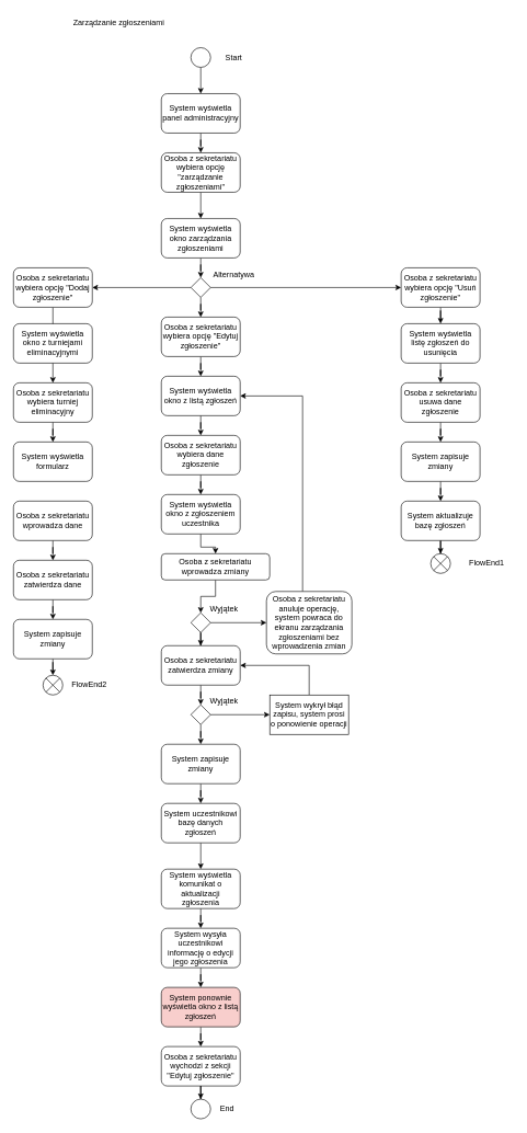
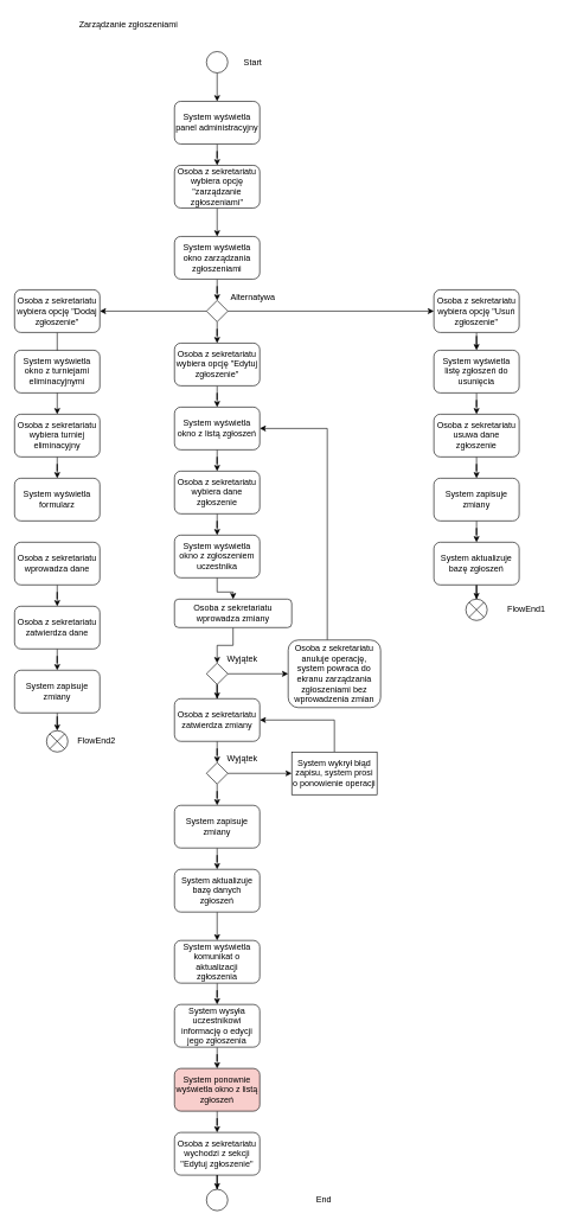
  <mxCell id="0" />
  <mxCell id="1" parent="0" />
  <mxCell id="2" value="Zarządzanie zgłoszeniami" style="text;html=1;align=center;verticalAlign=middle;resizable=0;points=[];autosize=1;strokeColor=none;fillColor=none;" vertex="1" parent="1"><mxGeometry y="20" width="160" height="30" as="geometry" x="100" /></mxCell>
  <mxCell id="3" value="" style="edgeStyle=orthogonalEdgeStyle;rounded=0;orthogonalLoop=1;jettySize=auto;html=1;" edge="1" parent="1" source="4" target="7"><mxGeometry relative="1" as="geometry" /></mxCell>
  <mxCell id="4" value="" style="ellipse;whiteSpace=wrap;html=1;aspect=fixed;" vertex="1" parent="1"><mxGeometry x="290" y="72" width="30" height="30" as="geometry" /></mxCell>
  <mxCell id="5" value="Start" style="text;html=1;align=center;verticalAlign=middle;resizable=0;points=[];autosize=1;strokeColor=none;fillColor=none;" vertex="1" parent="1"><mxGeometry x="330" y="72" width="50" height="30" as="geometry" /></mxCell>
  <mxCell id="6" value="" style="edgeStyle=orthogonalEdgeStyle;rounded=0;orthogonalLoop=1;jettySize=auto;html=1;" edge="1" parent="1" source="7" target="9"><mxGeometry relative="1" as="geometry" /></mxCell>
  <mxCell id="7" value="System wyświetla panel administracyjny" style="rounded=1;whiteSpace=wrap;html=1;" vertex="1" parent="1"><mxGeometry x="245" y="142" width="120" height="60" as="geometry" /></mxCell>
  <mxCell id="8" value="" style="edgeStyle=orthogonalEdgeStyle;rounded=0;orthogonalLoop=1;jettySize=auto;html=1;" edge="1" parent="1" source="9" target="15"><mxGeometry relative="1" as="geometry" /></mxCell>
  <mxCell id="9" value="Osoba z sekretariatu wybiera opcję &quot;zarządzanie zgłoszeniami&quot;" style="rounded=1;whiteSpace=wrap;html=1;" vertex="1" parent="1"><mxGeometry x="245" y="232" width="120" height="60" as="geometry" /></mxCell>
  <mxCell id="10" value="" style="edgeStyle=orthogonalEdgeStyle;rounded=0;orthogonalLoop=1;jettySize=auto;html=1;" edge="1" parent="1" source="11" target="22"><mxGeometry relative="1" as="geometry" /></mxCell>
  <mxCell id="11" value="System wyświetla okno z listą zgłoszeń" style="rounded=1;whiteSpace=wrap;html=1;" vertex="1" parent="1"><mxGeometry x="245" y="572" width="120" height="60" as="geometry" /></mxCell>
  <mxCell id="12" value="" style="edgeStyle=orthogonalEdgeStyle;rounded=0;orthogonalLoop=1;jettySize=auto;html=1;" edge="1" parent="1" source="13" target="11"><mxGeometry relative="1" as="geometry" /></mxCell>
  <mxCell id="13" value="Osoba z sekretariatu wybiera opcję &quot;Edytuj zgłoszenie&quot;" style="rounded=1;whiteSpace=wrap;html=1;" vertex="1" parent="1"><mxGeometry x="245" y="482" width="120" height="60" as="geometry" /></mxCell>
  <mxCell id="14" value="" style="edgeStyle=orthogonalEdgeStyle;rounded=0;orthogonalLoop=1;jettySize=auto;html=1;" edge="1" parent="1" source="15" target="19"><mxGeometry relative="1" as="geometry" /></mxCell>
  <mxCell id="15" value="System wyświetla okno zarządzania zgłoszeniami" style="rounded=1;whiteSpace=wrap;html=1;" vertex="1" parent="1"><mxGeometry x="245" y="332" width="120" height="60" as="geometry" /></mxCell>
  <mxCell id="16" value="" style="edgeStyle=orthogonalEdgeStyle;rounded=0;orthogonalLoop=1;jettySize=auto;html=1;" edge="1" parent="1" source="19" target="13"><mxGeometry relative="1" as="geometry" /></mxCell>
  <mxCell id="17" style="edgeStyle=orthogonalEdgeStyle;rounded=0;orthogonalLoop=1;jettySize=auto;html=1;" edge="1" parent="1" source="19" target="56"><mxGeometry relative="1" as="geometry" /></mxCell>
  <mxCell id="18" style="edgeStyle=orthogonalEdgeStyle;rounded=0;orthogonalLoop=1;jettySize=auto;html=1;entryX=1;entryY=0.5;entryDx=0;entryDy=0;" edge="1" parent="1" source="19" target="68"><mxGeometry relative="1" as="geometry" /></mxCell>
  <mxCell id="19" value="" style="rhombus;whiteSpace=wrap;html=1;" vertex="1" parent="1"><mxGeometry x="290" y="422" width="30" height="30" as="geometry" /></mxCell>
  <mxCell id="20" value="Alternatywa" style="text;html=1;align=center;verticalAlign=middle;resizable=0;points=[];autosize=1;strokeColor=none;fillColor=none;" vertex="1" parent="1"><mxGeometry x="310" y="402" width="90" height="30" as="geometry" /></mxCell>
  <mxCell id="21" value="" style="edgeStyle=orthogonalEdgeStyle;rounded=0;orthogonalLoop=1;jettySize=auto;html=1;" edge="1" parent="1" source="22" target="26"><mxGeometry relative="1" as="geometry" /></mxCell>
  <mxCell id="22" value="Osoba z sekretariatu wybiera dane zgłoszenie" style="rounded=1;whiteSpace=wrap;html=1;" vertex="1" parent="1"><mxGeometry x="245" y="662" width="120" height="60" as="geometry" /></mxCell>
  <mxCell id="23" value="" style="edgeStyle=orthogonalEdgeStyle;rounded=0;orthogonalLoop=1;jettySize=auto;html=1;" edge="1" parent="1" source="24" target="29"><mxGeometry relative="1" as="geometry" /></mxCell>
  <mxCell id="24" value="Osoba z sekretariatu wprowadza zmiany" style="rounded=1;whiteSpace=wrap;html=1;" vertex="1" parent="1"><mxGeometry x="245" y="842" width="165" height="40" as="geometry" /></mxCell>
  <mxCell id="25" value="" style="edgeStyle=orthogonalEdgeStyle;rounded=0;orthogonalLoop=1;jettySize=auto;html=1;" edge="1" parent="1" source="26" target="24"><mxGeometry relative="1" as="geometry" /></mxCell>
  <mxCell id="26" value="System wyświetla okno z zgłoszeniem uczestnika" style="rounded=1;whiteSpace=wrap;html=1;" vertex="1" parent="1"><mxGeometry x="245" y="752" width="120" height="60" as="geometry" /></mxCell>
  <mxCell id="27" value="" style="edgeStyle=orthogonalEdgeStyle;rounded=0;orthogonalLoop=1;jettySize=auto;html=1;" edge="1" parent="1" source="29" target="32"><mxGeometry relative="1" as="geometry" /></mxCell>
  <mxCell id="28" value="" style="edgeStyle=orthogonalEdgeStyle;rounded=0;orthogonalLoop=1;jettySize=auto;html=1;" edge="1" parent="1" source="29" target="54"><mxGeometry relative="1" as="geometry" /></mxCell>
  <mxCell id="29" value="" style="rhombus;whiteSpace=wrap;html=1;" vertex="1" parent="1"><mxGeometry x="290" y="932" width="30" height="30" as="geometry" /></mxCell>
  <mxCell id="30" value="Wyjątek" style="text;html=1;align=center;verticalAlign=middle;resizable=0;points=[];autosize=1;strokeColor=none;fillColor=none;" vertex="1" parent="1"><mxGeometry x="305" y="912" width="70" height="30" as="geometry" /></mxCell>
  <mxCell id="31" value="" style="edgeStyle=orthogonalEdgeStyle;rounded=0;orthogonalLoop=1;jettySize=auto;html=1;" edge="1" parent="1" source="32" target="39"><mxGeometry relative="1" as="geometry" /></mxCell>
  <mxCell id="32" value="Osoba z sekretariatu zatwierdza zmiany" style="rounded=1;whiteSpace=wrap;html=1;" vertex="1" parent="1"><mxGeometry x="245" y="982" width="120" height="60" as="geometry" /></mxCell>
  <mxCell id="33" value="" style="edgeStyle=orthogonalEdgeStyle;rounded=0;orthogonalLoop=1;jettySize=auto;html=1;" edge="1" parent="1" source="34" target="36"><mxGeometry relative="1" as="geometry" /></mxCell>
  <mxCell id="34" value="System zapisuje zmiany" style="rounded=1;whiteSpace=wrap;html=1;" vertex="1" parent="1"><mxGeometry x="245" y="1132" width="120" height="60" as="geometry" /></mxCell>
  <mxCell id="35" value="" style="edgeStyle=orthogonalEdgeStyle;rounded=0;orthogonalLoop=1;jettySize=auto;html=1;" edge="1" parent="1" source="36" target="42"><mxGeometry relative="1" as="geometry" /></mxCell>
- <mxCell id="36" value="System uczestnikowi bazę danych zgłoszeń" style="rounded=1;whiteSpace=wrap;html=1;" vertex="1" parent="1"><mxGeometry x="245" y="1222" width="120" height="60" as="geometry" /></mxCell>
+ <mxCell id="36" value="System aktualizuje bazę danych zgłoszeń" style="rounded=1;whiteSpace=wrap;html=1;" vertex="1" parent="1"><mxGeometry x="245" y="1222" width="120" height="60" as="geometry" /></mxCell>
  <mxCell id="37" value="" style="edgeStyle=orthogonalEdgeStyle;rounded=0;orthogonalLoop=1;jettySize=auto;html=1;" edge="1" parent="1" source="39" target="34"><mxGeometry relative="1" as="geometry" /></mxCell>
  <mxCell id="38" value="" style="edgeStyle=orthogonalEdgeStyle;rounded=0;orthogonalLoop=1;jettySize=auto;html=1;" edge="1" parent="1" source="39" target="52"><mxGeometry relative="1" as="geometry" /></mxCell>
  <mxCell id="39" value="" style="rhombus;whiteSpace=wrap;html=1;" vertex="1" parent="1"><mxGeometry x="290" y="1072" width="30" height="30" as="geometry" /></mxCell>
  <mxCell id="40" value="Wyjątek" style="text;html=1;align=center;verticalAlign=middle;resizable=0;points=[];autosize=1;strokeColor=none;fillColor=none;" vertex="1" parent="1"><mxGeometry x="305" y="1052" width="70" height="30" as="geometry" /></mxCell>
  <mxCell id="41" value="" style="edgeStyle=orthogonalEdgeStyle;rounded=0;orthogonalLoop=1;jettySize=auto;html=1;" edge="1" parent="1" source="42" target="44"><mxGeometry relative="1" as="geometry" /></mxCell>
  <mxCell id="42" value="System wyświetla komunikat o aktualizacji zgłoszenia" style="rounded=1;whiteSpace=wrap;html=1;" vertex="1" parent="1"><mxGeometry x="245" y="1322" width="120" height="60" as="geometry" /></mxCell>
  <mxCell id="43" value="" style="edgeStyle=orthogonalEdgeStyle;rounded=0;orthogonalLoop=1;jettySize=auto;html=1;" edge="1" parent="1" source="44" target="48"><mxGeometry relative="1" as="geometry" /></mxCell>
  <mxCell id="44" value="System wysyła uczestnikowi informację o edycji jego zgłoszenia" style="rounded=1;whiteSpace=wrap;html=1;" vertex="1" parent="1"><mxGeometry x="245" y="1412" width="120" height="60" as="geometry" /></mxCell>
  <mxCell id="45" value="" style="edgeStyle=orthogonalEdgeStyle;rounded=0;orthogonalLoop=1;jettySize=auto;html=1;" edge="1" parent="1" source="46" target="49"><mxGeometry relative="1" as="geometry" /></mxCell>
  <mxCell id="46" value="Osoba z sekretariatu wychodzi z sekcji &quot;Edytuj zgłoszenie&quot;" style="rounded=1;whiteSpace=wrap;html=1;" vertex="1" parent="1"><mxGeometry x="245" y="1592" width="120" height="60" as="geometry" /></mxCell>
  <mxCell id="47" value="" style="edgeStyle=orthogonalEdgeStyle;rounded=0;orthogonalLoop=1;jettySize=auto;html=1;" edge="1" parent="1" source="48" target="46"><mxGeometry relative="1" as="geometry" /></mxCell>
  <mxCell id="48" value="System ponownie wyświetla okno z listą zgłoszeń" style="rounded=1;whiteSpace=wrap;html=1;fillColor=#f8cecc;" vertex="1" parent="1"><mxGeometry x="245" y="1502" width="120" height="60" as="geometry" /></mxCell>
  <mxCell id="49" value="" style="ellipse;whiteSpace=wrap;html=1;aspect=fixed;" vertex="1" parent="1"><mxGeometry x="290" y="1672" width="30" height="30" as="geometry" /></mxCell>
- <mxCell id="50" value="End" style="text;html=1;align=center;verticalAlign=middle;resizable=0;points=[];autosize=1;strokeColor=none;fillColor=none;" vertex="1" parent="1"><mxGeometry x="325" y="1672" width="40" height="30" as="geometry" /></mxCell>
+ <mxCell id="50" value="End" style="text;html=1;align=center;verticalAlign=middle;resizable=0;points=[];autosize=1;strokeColor=none;fillColor=none;" vertex="1" parent="1"><mxGeometry x="435" y="1672" width="40" height="30" as="geometry" /></mxCell>
  <mxCell id="51" style="edgeStyle=orthogonalEdgeStyle;rounded=0;orthogonalLoop=1;jettySize=auto;html=1;entryX=1;entryY=0.5;entryDx=0;entryDy=0;" edge="1" parent="1" source="52" target="32"><mxGeometry relative="1" as="geometry"><Array as="points"><mxPoint x="470" y="1012" /></Array></mxGeometry></mxCell>
  <mxCell id="52" value="System wykrył błąd zapisu, system prosi o ponowienie operacji" style="rounded=0;whiteSpace=wrap;html=1;" vertex="1" parent="1"><mxGeometry x="410" y="1057" width="120" height="60" as="geometry" /></mxCell>
  <mxCell id="53" style="edgeStyle=orthogonalEdgeStyle;rounded=0;orthogonalLoop=1;jettySize=auto;html=1;entryX=1;entryY=0.5;entryDx=0;entryDy=0;" edge="1" parent="1" source="54" target="11"><mxGeometry relative="1" as="geometry"><Array as="points"><mxPoint x="460" y="602" /></Array></mxGeometry></mxCell>
  <mxCell id="54" value="Osoba z sekretariatu anuluje operację, system powraca do ekranu zarządzania zgłoszeniami bez wprowadzenia zmian" style="rounded=1;whiteSpace=wrap;html=1;" vertex="1" parent="1"><mxGeometry x="405" y="899.5" width="130" height="95" as="geometry" /></mxCell>
  <mxCell id="55" value="" style="edgeStyle=orthogonalEdgeStyle;rounded=0;orthogonalLoop=1;jettySize=auto;html=1;" edge="1" parent="1" source="56" target="60"><mxGeometry relative="1" as="geometry" /></mxCell>
  <mxCell id="56" value="Osoba z sekretariatu wybiera opcję &quot;Usuń zgłoszenie&quot;" style="rounded=1;whiteSpace=wrap;html=1;" vertex="1" parent="1"><mxGeometry x="610" y="407" width="120" height="60" as="geometry" /></mxCell>
  <mxCell id="57" value="" style="edgeStyle=orthogonalEdgeStyle;rounded=0;orthogonalLoop=1;jettySize=auto;html=1;" edge="1" parent="1" source="58" target="62"><mxGeometry relative="1" as="geometry" /></mxCell>
  <mxCell id="58" value="Osoba z sekretariatu usuwa dane zgłoszenie" style="rounded=1;whiteSpace=wrap;html=1;" vertex="1" parent="1"><mxGeometry x="610" y="582" width="120" height="60" as="geometry" /></mxCell>
  <mxCell id="59" value="" style="edgeStyle=orthogonalEdgeStyle;rounded=0;orthogonalLoop=1;jettySize=auto;html=1;" edge="1" parent="1" source="60" target="58"><mxGeometry relative="1" as="geometry" /></mxCell>
  <mxCell id="60" value="System wyświetla listę zgłoszeń do usunięcia" style="rounded=1;whiteSpace=wrap;html=1;" vertex="1" parent="1"><mxGeometry x="610" y="492" width="120" height="60" as="geometry" /></mxCell>
  <mxCell id="61" value="" style="edgeStyle=orthogonalEdgeStyle;rounded=0;orthogonalLoop=1;jettySize=auto;html=1;" edge="1" parent="1" source="62" target="64"><mxGeometry relative="1" as="geometry" /></mxCell>
  <mxCell id="62" value="System zapisuje zmiany" style="rounded=1;whiteSpace=wrap;html=1;" vertex="1" parent="1"><mxGeometry x="610" y="672" width="120" height="60" as="geometry" /></mxCell>
  <mxCell id="63" value="" style="edgeStyle=orthogonalEdgeStyle;rounded=0;orthogonalLoop=1;jettySize=auto;html=1;" edge="1" parent="1" source="64" target="65"><mxGeometry relative="1" as="geometry" /></mxCell>
  <mxCell id="64" value="System aktualizuje bazę zgłoszeń" style="rounded=1;whiteSpace=wrap;html=1;" vertex="1" parent="1"><mxGeometry x="610" y="762" width="120" height="60" as="geometry" /></mxCell>
  <mxCell id="65" value="" style="shape=sumEllipse;perimeter=ellipsePerimeter;whiteSpace=wrap;html=1;backgroundOutline=1;" vertex="1" parent="1"><mxGeometry x="655" y="842" width="30" height="30" as="geometry" /></mxCell>
  <mxCell id="66" value="FlowEnd1" style="text;html=1;align=center;verticalAlign=middle;resizable=0;points=[];autosize=1;strokeColor=none;fillColor=none;" vertex="1" parent="1"><mxGeometry x="700" y="842" width="80" height="30" as="geometry" /></mxCell>
  <mxCell id="67" value="" style="edgeStyle=orthogonalEdgeStyle;rounded=0;orthogonalLoop=1;jettySize=auto;html=1;" edge="1" parent="1" source="68" target="72"><mxGeometry relative="1" as="geometry" /></mxCell>
  <mxCell id="68" value="Osoba z sekretariatu wybiera opcję &quot;Dodaj zgłoszenie&quot;" style="rounded=1;whiteSpace=wrap;html=1;" vertex="1" parent="1"><mxGeometry x="20" y="407" width="120" height="60" as="geometry" /></mxCell>
  <mxCell id="69" value="System wyświetla okno z turniejami eliminacyjnymi" style="rounded=1;whiteSpace=wrap;html=1;" vertex="1" parent="1"><mxGeometry x="20" y="492" width="120" height="60" as="geometry" /></mxCell>
  <mxCell id="70" value="System wyświetla formularz" style="rounded=1;whiteSpace=wrap;html=1;" vertex="1" parent="1"><mxGeometry x="20" y="672" width="120" height="60" as="geometry" /></mxCell>
  <mxCell id="71" value="" style="edgeStyle=orthogonalEdgeStyle;rounded=0;orthogonalLoop=1;jettySize=auto;html=1;" edge="1" parent="1" source="72" target="70"><mxGeometry relative="1" as="geometry" /></mxCell>
  <mxCell id="72" value="Osoba z sekretariatu wybiera turniej eliminacyjny" style="rounded=1;whiteSpace=wrap;html=1;" vertex="1" parent="1"><mxGeometry x="20" y="582" width="120" height="60" as="geometry" /></mxCell>
  <mxCell id="73" value="" style="edgeStyle=orthogonalEdgeStyle;rounded=0;orthogonalLoop=1;jettySize=auto;html=1;" edge="1" parent="1" source="74" target="78"><mxGeometry relative="1" as="geometry" /></mxCell>
  <mxCell id="74" value="Osoba z sekretariatu wprowadza dane" style="rounded=1;whiteSpace=wrap;html=1;" vertex="1" parent="1"><mxGeometry x="20" y="762" width="120" height="60" as="geometry" /></mxCell>
  <mxCell id="75" value="" style="edgeStyle=orthogonalEdgeStyle;rounded=0;orthogonalLoop=1;jettySize=auto;html=1;" edge="1" parent="1" source="76" target="79"><mxGeometry relative="1" as="geometry" /></mxCell>
  <mxCell id="76" value="System zapisuje zmiany" style="rounded=1;whiteSpace=wrap;html=1;" vertex="1" parent="1"><mxGeometry x="20" y="942" width="120" height="60" as="geometry" /></mxCell>
  <mxCell id="77" value="" style="edgeStyle=orthogonalEdgeStyle;rounded=0;orthogonalLoop=1;jettySize=auto;html=1;" edge="1" parent="1" source="78" target="76"><mxGeometry relative="1" as="geometry" /></mxCell>
  <mxCell id="78" value="Osoba z sekretariatu zatwierdza dane" style="rounded=1;whiteSpace=wrap;html=1;" vertex="1" parent="1"><mxGeometry x="20" y="852" width="120" height="60" as="geometry" /></mxCell>
  <mxCell id="79" value="" style="shape=sumEllipse;perimeter=ellipsePerimeter;whiteSpace=wrap;html=1;backgroundOutline=1;" vertex="1" parent="1"><mxGeometry x="65" y="1027" width="30" height="30" as="geometry" /></mxCell>
  <mxCell id="80" value="FlowEnd2" style="text;html=1;align=center;verticalAlign=middle;resizable=0;points=[];autosize=1;strokeColor=none;fillColor=none;" vertex="1" parent="1"><mxGeometry x="95" y="1027" width="80" height="30" as="geometry" /></mxCell>
